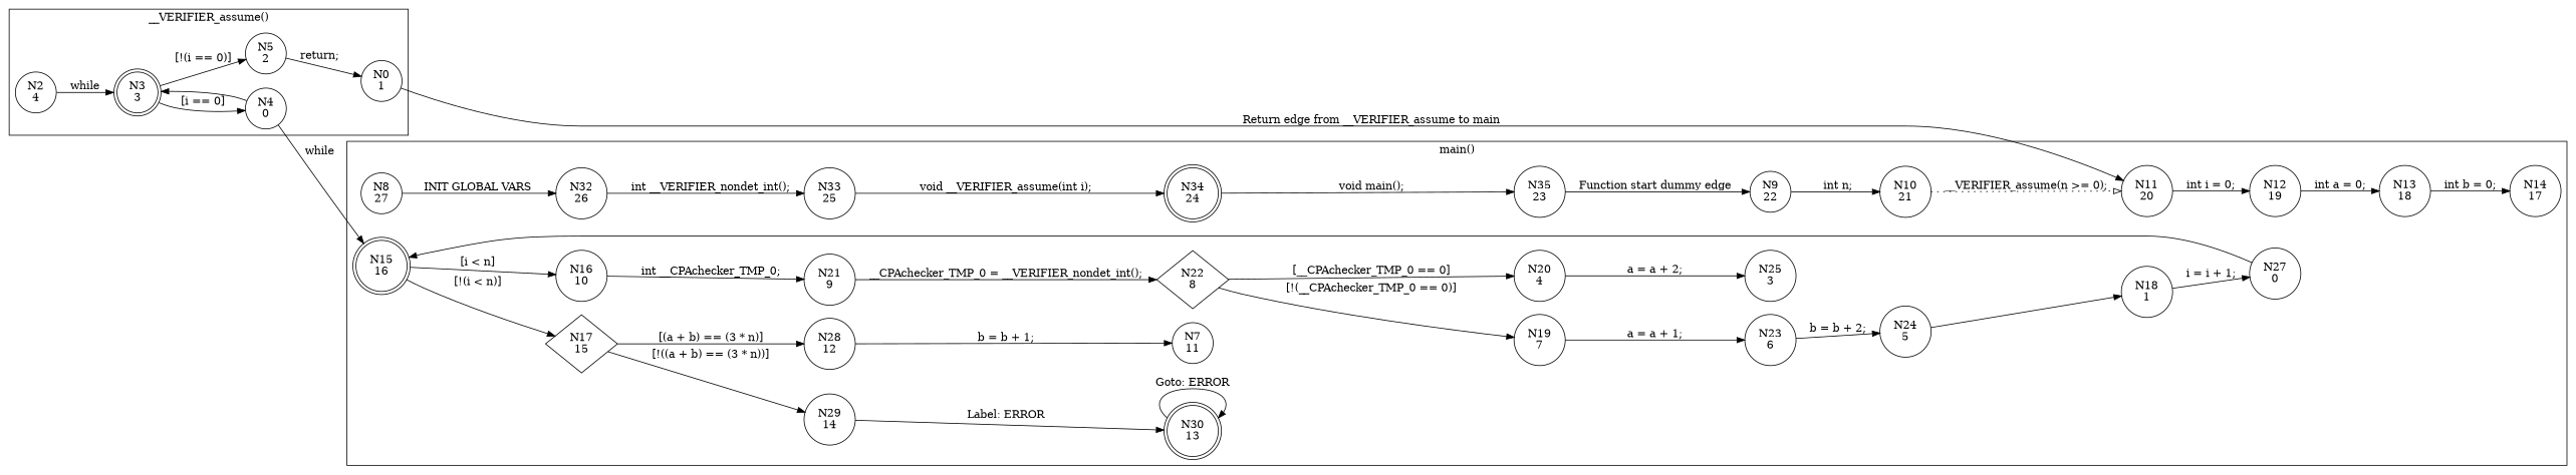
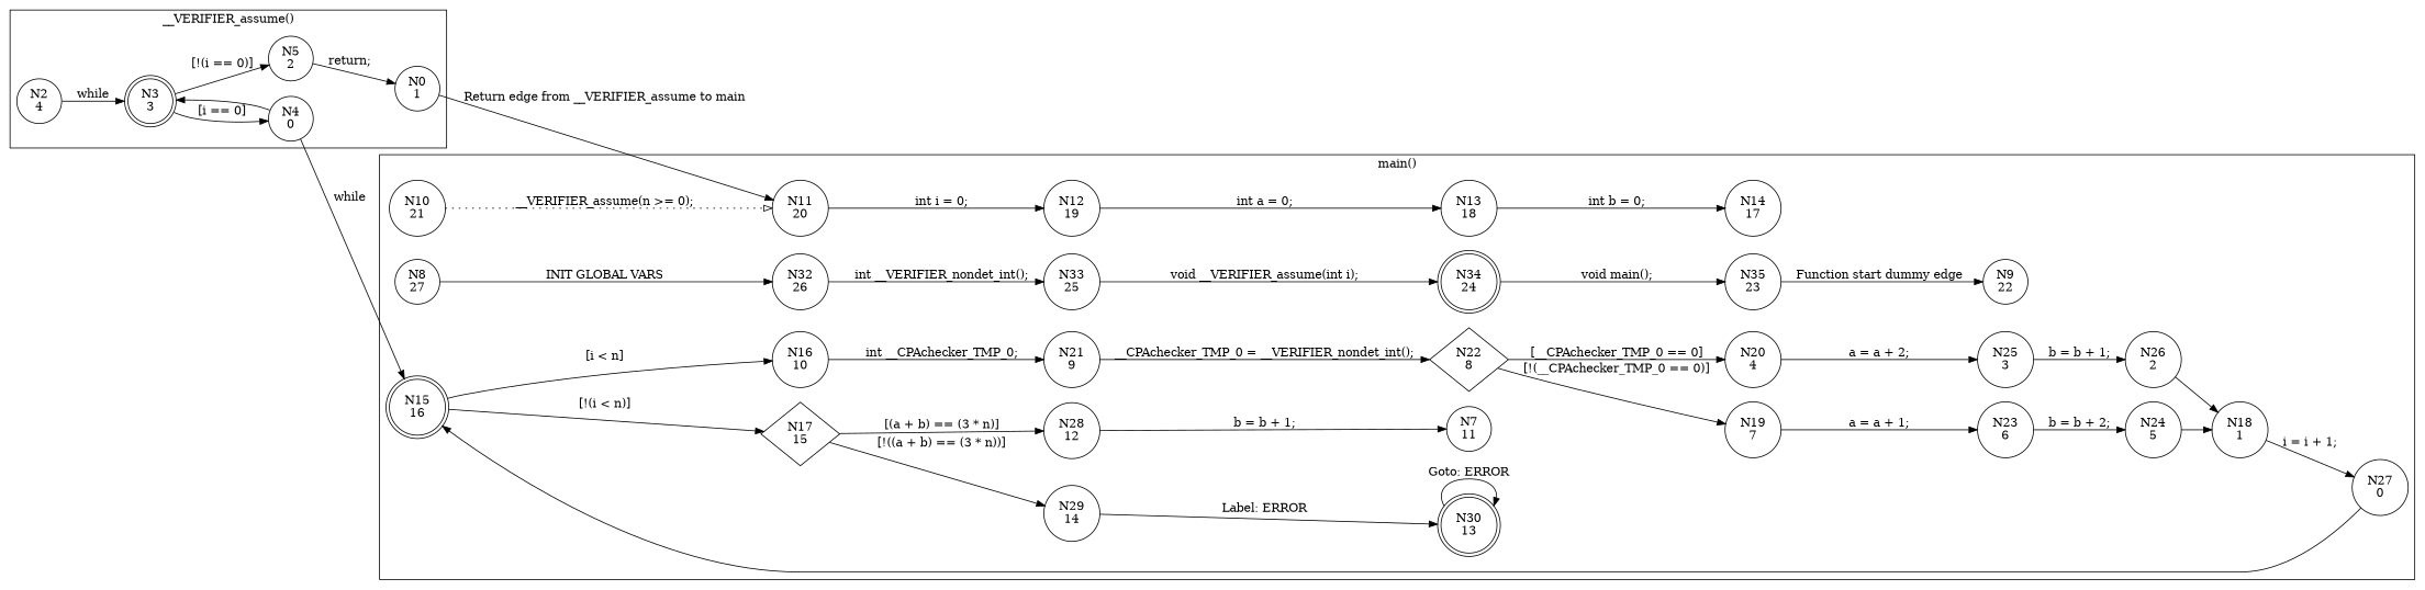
  digraph {
    rankdir=LR
    node [shape=circle]
    n1 [label="N2\n4"]
    n2 [label="N3\n3" shape=doublecircle]
    n3 [label="N5\n2"]
    n4 [label="N4\n0"]
    n5 [label="N0\n1"]
    n6 [label="N8\n27"]
    n7 [label="N32\n26"]
    n8 [label="N33\n25"]
    n9 [label="N34\n24" shape=doublecircle]
    n10 [label="N35\n23"]
    n11 [label="N9\n22"]
    n12 [label="N10\n21"]
    n13 [label="N11\n20"]
    n14 [label="N12\n19"]
    n15 [label="N13\n18"]
    n16 [label="N14\n17"]
    n17 [label="N15\n16" shape=doublecircle]
    n18 [label="N17\n15" shape=diamond]
    n19 [label="N16\n10"]
    n20 [label="N29\n14"]
    n21 [label="N28\n12"]
    n22 [label="N30\n13" shape=doublecircle]
    n23 [label="N7\n11"]
    n24 [label="N21\n9"]
    n25 [label="N22\n8" shape=diamond]
    n26 [label="N19\n7"]
    n27 [label="N20\n4"]
    n28 [label="N23\n6"]
    n29 [label="N24\n5"]
    n30 [label="N18\n1"]
    n31 [label="N27\n0"]
    n32 [label="N25\n3"]
+   n33 [label="N26\n2"]
    subgraph cluster_1 {
      label="__VERIFIER_assume()"
      n1
      n2
      n3
      n4
      n5
    }
    subgraph cluster_2 {
      label="main()"
      n6
      n7
      n8
      n9
      n10
      n11
      n12
      n13
      n14
      n15
      n16
      n17
      n18
      n19
      n20
      n21
      n22
      n23
      n24
      n25
      n26
      n27
      n28
      n29
      n30
      n31
      n32
+     n33
    }
    n1 -> n2 [label=while]
    n2 -> n3 [label="[!(i == 0)]"]
    n2 -> n4 [label="[i == 0]"]
    n3 -> n5 [label="return;"]
    n4 -> n2
    n4 -> n17 [label=while]
    n5 -> n13 [label="Return edge from __VERIFIER_assume to main"]
    n6 -> n7 [label="INIT GLOBAL VARS"]
    n7 -> n8 [label="int __VERIFIER_nondet_int();"]
    n8 -> n9 [label="void __VERIFIER_assume(int i);"]
    n9 -> n10 [label="void main();"]
    n10 -> n11 [label="Function start dummy edge"]
-   n11 -> n12 [label="int n;"]
    n12 -> n13 [arrowhead=empty label="__VERIFIER_assume(n >= 0);" style=dotted]
    n13 -> n14 [label="int i = 0;"]
    n14 -> n15 [label="int a = 0;"]
    n15 -> n16 [label="int b = 0;"]
    n17 -> n18 [label="[!(i < n)]"]
    n17 -> n19 [label="[i < n]"]
    n18 -> n20 [label="[!((a + b) == (3 * n))]"]
    n18 -> n21 [label="[(a + b) == (3 * n)]"]
    n19 -> n24 [label="int __CPAchecker_TMP_0;"]
    n20 -> n22 [label="Label: ERROR"]
    n21 -> n23 [label="b = b + 1;"]
    n22 -> n22 [label="Goto: ERROR"]
    n24 -> n25 [label="__CPAchecker_TMP_0 = __VERIFIER_nondet_int();"]
    n25 -> n26 [label="[!(__CPAchecker_TMP_0 == 0)]"]
    n25 -> n27 [label="[__CPAchecker_TMP_0 == 0]"]
    n26 -> n28 [label="a = a + 1;"]
    n27 -> n32 [label="a = a + 2;"]
    n28 -> n29 [label="b = b + 2;"]
    n29 -> n30
    n30 -> n31 [label="i = i + 1;"]
    n31 -> n17
+   n32 -> n33 [label="b = b + 1;"]
+   n33 -> n30
  }
